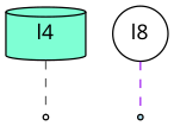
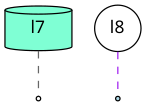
  graph {
    fontname="Noto Sans"
    node [style=filled fillcolor=white shape=point fontname="Noto Sans"]
    edge [style=dashed fontname="Noto Sans"]
-   n1 [label=l4 fillcolor=aquamarine shape=cylinder]
+   n1 [label=l7 fillcolor=aquamarine shape=cylinder]
    factor0
    n3 [label=l8 shape=circle]
    factor1 [fillcolor=lightblue]
    n1 -- factor0 [color=gray40]
    n3 -- factor1 [color=purple]
  }
